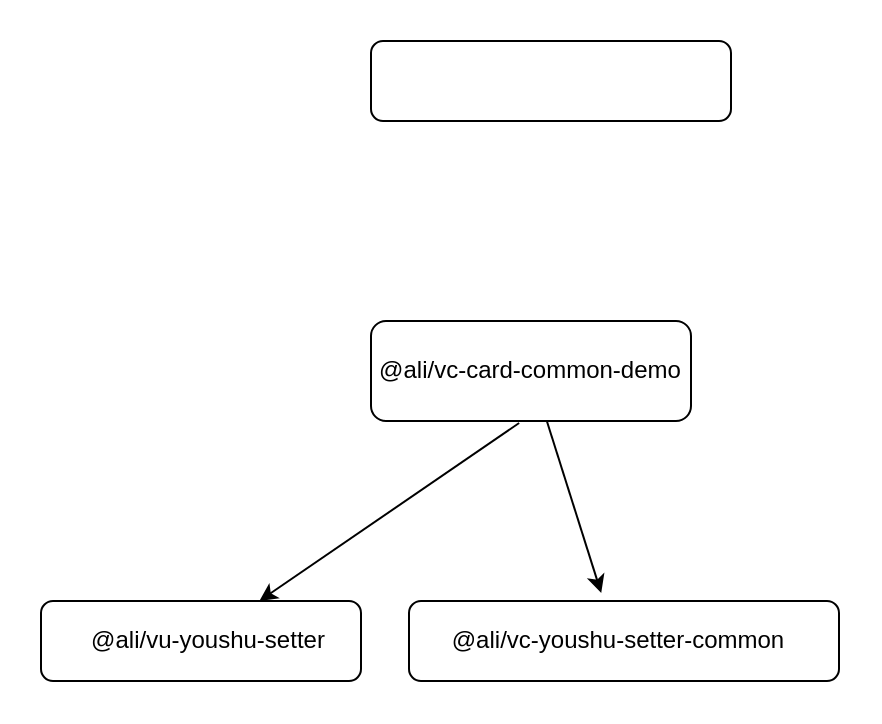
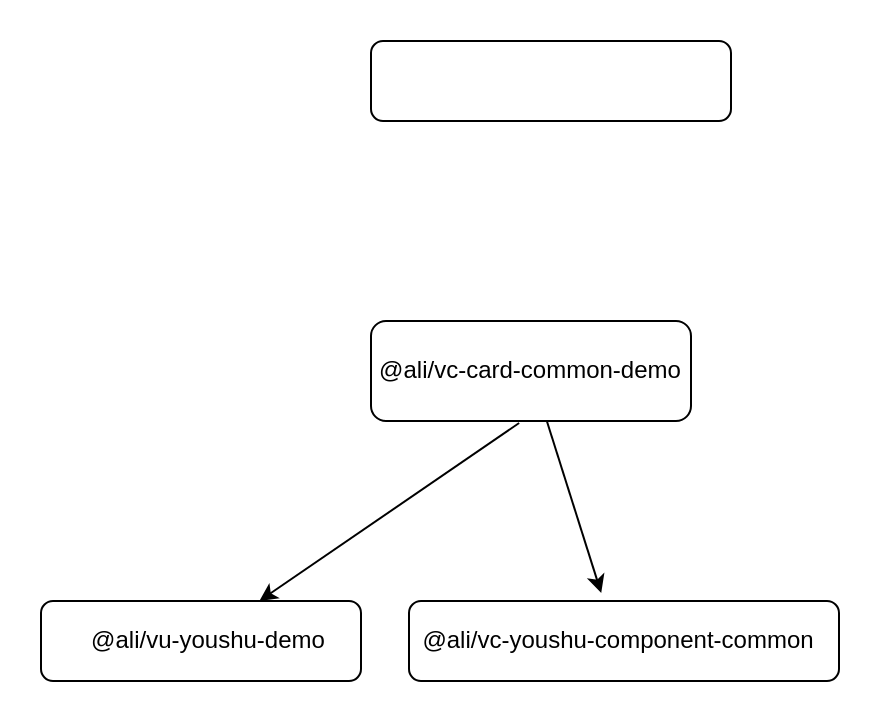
  <mxCell id="0" />
  <mxCell id="1" parent="0" />
  <mxCell id="2" value="" style="rounded=1;whiteSpace=wrap;html=1;" vertex="1" parent="1"><mxGeometry x="185" y="160" width="160" height="50" as="geometry" /></mxCell>
  <mxCell id="3" value="@ali/vc-card-common-demo&lt;br&gt;" style="text;html=1;strokeColor=none;fillColor=none;align=center;verticalAlign=middle;whiteSpace=wrap;rounded=0;" vertex="1" parent="1"><mxGeometry x="180" y="180" width="170" height="10" as="geometry" /></mxCell>
  <mxCell id="4" value="" style="rounded=1;whiteSpace=wrap;html=1;" vertex="1" parent="1"><mxGeometry x="204" y="300" width="215" height="40" as="geometry" /></mxCell>
- <mxCell id="5" value="@ali/vc-youshu-setter-common" style="text;html=1;strokeColor=none;fillColor=none;align=center;verticalAlign=middle;whiteSpace=wrap;rounded=0;" vertex="1" parent="1"><mxGeometry x="199" y="315" width="220" height="10" as="geometry" /></mxCell>
+ <mxCell id="5" value="@ali/vc-youshu-component-common" style="text;html=1;strokeColor=none;fillColor=none;align=center;verticalAlign=middle;whiteSpace=wrap;rounded=0;" vertex="1" parent="1"><mxGeometry x="199" y="315" width="220" height="10" as="geometry" /></mxCell>
  <mxCell id="6" value="" style="endArrow=classic;html=1;entryX=0.447;entryY=-0.1;entryDx=0;entryDy=0;entryPerimeter=0;" edge="1" parent="1" source="2" target="4"><mxGeometry width="50" height="50" relative="1" as="geometry"><mxPoint x="395" y="290" as="sourcePoint" /><mxPoint x="445" y="240" as="targetPoint" /></mxGeometry></mxCell>
  <mxCell id="7" value="" style="rounded=1;whiteSpace=wrap;html=1;" vertex="1" parent="1"><mxGeometry x="20" y="300" width="160" height="40" as="geometry" /></mxCell>
- <mxCell id="8" value="@ali/vu-youshu-setter" style="text;html=1;strokeColor=none;fillColor=none;align=center;verticalAlign=middle;whiteSpace=wrap;rounded=0;" vertex="1" parent="1"><mxGeometry x="34" y="315" width="140" height="10" as="geometry" /></mxCell>
+ <mxCell id="8" value="@ali/vu-youshu-demo" style="text;html=1;strokeColor=none;fillColor=none;align=center;verticalAlign=middle;whiteSpace=wrap;rounded=0;" vertex="1" parent="1"><mxGeometry x="34" y="315" width="140" height="10" as="geometry" /></mxCell>
  <mxCell id="9" value="" style="endArrow=classic;html=1;exitX=0.463;exitY=1.02;exitDx=0;exitDy=0;exitPerimeter=0;" edge="1" parent="1" source="2" target="7"><mxGeometry width="50" height="50" relative="1" as="geometry"><mxPoint x="375" y="270" as="sourcePoint" /><mxPoint x="425" y="220" as="targetPoint" /></mxGeometry></mxCell>
  <mxCell id="10" value="" style="rounded=1;whiteSpace=wrap;html=1;" vertex="1" parent="1"><mxGeometry x="185" y="20" width="180" height="40" as="geometry" /></mxCell>
